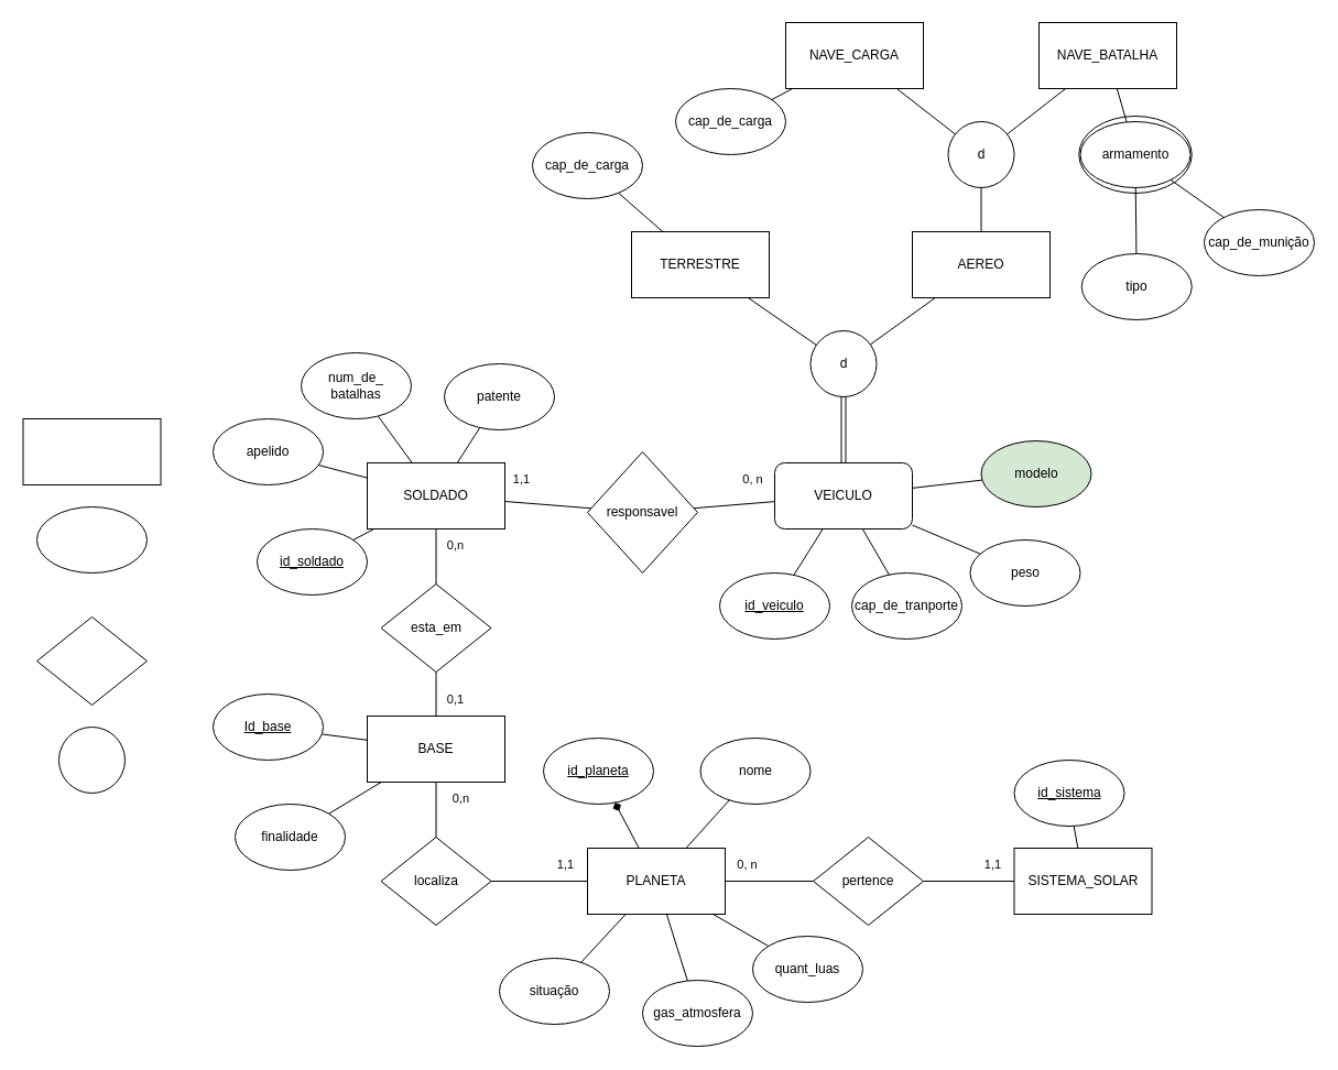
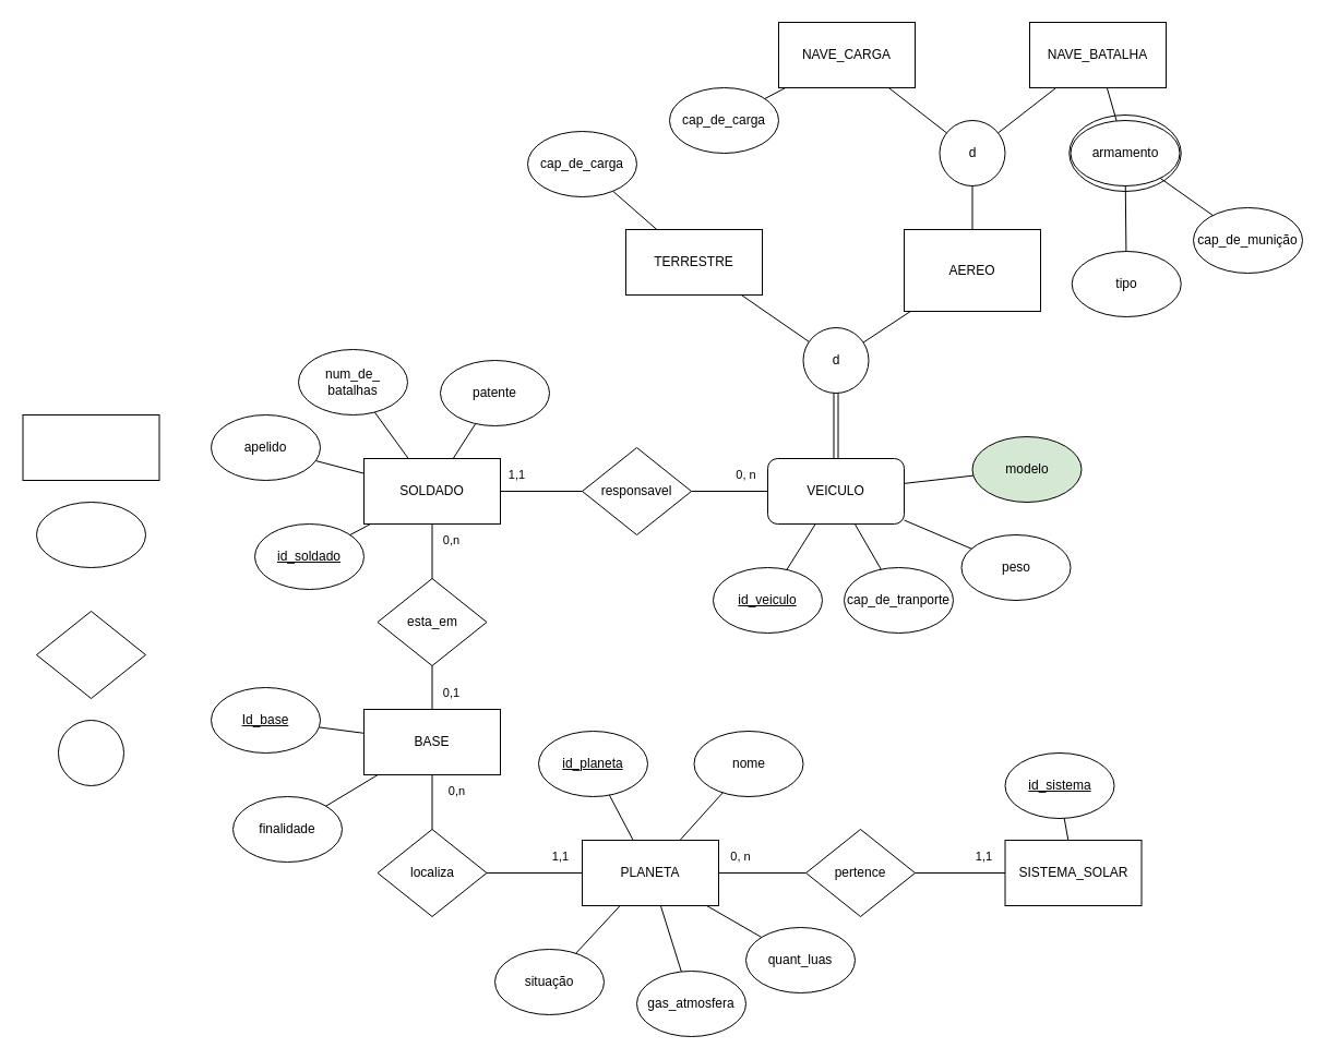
  <mxCell id="0" />
  <mxCell id="1" parent="0" />
  <mxCell id="2" value="armamento" style="ellipse;whiteSpace=wrap;html=1;" parent="1" vertex="1"><mxGeometry x="979.25" y="105" width="102.5" height="70" as="geometry" /></mxCell>
  <mxCell id="3" value="" style="ellipse;whiteSpace=wrap;html=1;" parent="1" vertex="1"><mxGeometry x="33" y="460" width="100" height="60" as="geometry" /></mxCell>
  <mxCell id="4" value="" style="rounded=0;whiteSpace=wrap;html=1;" parent="1" vertex="1"><mxGeometry x="20.5" y="380" width="125" height="60" as="geometry" /></mxCell>
  <mxCell id="5" value="" style="rhombus;whiteSpace=wrap;html=1;" parent="1" vertex="1"><mxGeometry x="33" y="560" width="100" height="80" as="geometry" /></mxCell>
  <mxCell id="6" value="SOLDADO" style="rounded=0;whiteSpace=wrap;html=1;" parent="1" vertex="1"><mxGeometry x="333" y="420" width="125" height="60" as="geometry" /></mxCell>
  <mxCell id="7" value="VEICULO" style="whiteSpace=wrap;html=1;rounded=1;" parent="1" vertex="1"><mxGeometry x="703" y="420" width="125" height="60" as="geometry" /></mxCell>
  <mxCell id="8" value="TERRESTRE" style="rounded=0;whiteSpace=wrap;html=1;" parent="1" vertex="1"><mxGeometry x="573" y="210" width="125" height="60" as="geometry" /></mxCell>
- <mxCell id="9" value="AEREO" style="rounded=0;whiteSpace=wrap;html=1;" parent="1" vertex="1"><mxGeometry x="828" y="210" width="125" height="60" as="geometry" /></mxCell>
+ <mxCell id="9" value="AEREO" style="rounded=0;whiteSpace=wrap;html=1;" parent="1" vertex="1"><mxGeometry x="828" y="210" width="125" height="75" as="geometry" /></mxCell>
  <mxCell id="10" value="NAVE_CARGA" style="rounded=0;whiteSpace=wrap;html=1;" parent="1" vertex="1"><mxGeometry x="713" y="20" width="125" height="60" as="geometry" /></mxCell>
  <mxCell id="11" value="NAVE_BATALHA" style="rounded=0;whiteSpace=wrap;html=1;" parent="1" vertex="1"><mxGeometry x="943" y="20" width="125" height="60" as="geometry" /></mxCell>
  <mxCell id="12" value="PLANETA" style="rounded=0;whiteSpace=wrap;html=1;" parent="1" vertex="1"><mxGeometry x="533" y="770" width="125" height="60" as="geometry" /></mxCell>
  <mxCell id="13" value="SISTEMA_SOLAR" style="rounded=0;whiteSpace=wrap;html=1;" parent="1" vertex="1"><mxGeometry x="920.5" y="770" width="125" height="60" as="geometry" /></mxCell>
  <mxCell id="14" value="BASE" style="rounded=0;whiteSpace=wrap;html=1;" parent="1" vertex="1"><mxGeometry x="333" y="650" width="125" height="60" as="geometry" /></mxCell>
- <mxCell id="15" value="responsavel" style="rhombus;whiteSpace=wrap;html=1;" parent="1" vertex="1"><mxGeometry x="533" y="410" width="100" height="110" as="geometry" /></mxCell>
+ <mxCell id="15" value="responsavel" style="rhombus;whiteSpace=wrap;html=1;" parent="1" vertex="1"><mxGeometry x="533" y="410" width="100" height="80" as="geometry" /></mxCell>
  <mxCell id="16" value="" style="ellipse;whiteSpace=wrap;html=1;aspect=fixed;" parent="1" vertex="1"><mxGeometry x="53" y="660" width="60" height="60" as="geometry" /></mxCell>
  <mxCell id="17" value="d" style="ellipse;whiteSpace=wrap;html=1;aspect=fixed;" parent="1" vertex="1"><mxGeometry x="735.5" y="300" width="60" height="60" as="geometry" /></mxCell>
  <mxCell id="18" value="d" style="ellipse;whiteSpace=wrap;html=1;aspect=fixed;" parent="1" vertex="1"><mxGeometry x="860.5" y="110" width="60" height="60" as="geometry" /></mxCell>
  <mxCell id="19" value="" style="endArrow=none;html=1;shape=link;" parent="1" source="17" target="7" edge="1"><mxGeometry width="50" height="50" relative="1" as="geometry"><mxPoint x="523" y="400" as="sourcePoint" /><mxPoint x="573" y="350" as="targetPoint" /></mxGeometry></mxCell>
  <mxCell id="20" value="" style="endArrow=none;html=1;" parent="1" source="15" target="6" edge="1"><mxGeometry width="50" height="50" relative="1" as="geometry"><mxPoint x="983" y="360" as="sourcePoint" /><mxPoint x="983" y="420" as="targetPoint" /></mxGeometry></mxCell>
  <mxCell id="21" value="" style="endArrow=none;html=1;" parent="1" source="15" target="7" edge="1"><mxGeometry width="50" height="50" relative="1" as="geometry"><mxPoint x="993" y="370" as="sourcePoint" /><mxPoint x="993" y="430" as="targetPoint" /></mxGeometry></mxCell>
  <mxCell id="22" value="" style="endArrow=none;html=1;" parent="1" source="9" target="17" edge="1"><mxGeometry width="50" height="50" relative="1" as="geometry"><mxPoint x="643" y="460" as="sourcePoint" /><mxPoint x="713" y="460" as="targetPoint" /></mxGeometry></mxCell>
  <mxCell id="23" value="" style="endArrow=none;html=1;" parent="1" source="8" target="17" edge="1"><mxGeometry width="50" height="50" relative="1" as="geometry"><mxPoint x="653" y="470" as="sourcePoint" /><mxPoint x="723" y="470" as="targetPoint" /></mxGeometry></mxCell>
  <mxCell id="24" value="" style="endArrow=none;html=1;" parent="1" source="18" target="11" edge="1"><mxGeometry width="50" height="50" relative="1" as="geometry"><mxPoint x="858.833" y="280" as="sourcePoint" /><mxPoint x="799.846" y="322.471" as="targetPoint" /></mxGeometry></mxCell>
  <mxCell id="25" value="" style="endArrow=none;html=1;" parent="1" source="18" target="10" edge="1"><mxGeometry width="50" height="50" relative="1" as="geometry"><mxPoint x="868.833" y="290" as="sourcePoint" /><mxPoint x="809.846" y="332.471" as="targetPoint" /></mxGeometry></mxCell>
  <mxCell id="26" value="" style="endArrow=none;html=1;" parent="1" source="9" target="18" edge="1"><mxGeometry width="50" height="50" relative="1" as="geometry"><mxPoint x="878.833" y="300" as="sourcePoint" /><mxPoint x="819.846" y="342.471" as="targetPoint" /></mxGeometry></mxCell>
  <mxCell id="27" value="1,1" style="text;html=1;align=center;verticalAlign=middle;resizable=0;points=[];autosize=1;strokeColor=none;fillColor=none;fontSize=11;fontFamily=Helvetica;fontColor=default;" parent="1" vertex="1"><mxGeometry x="453" y="420" width="40" height="30" as="geometry" /></mxCell>
  <mxCell id="28" value="0, n" style="text;html=1;align=center;verticalAlign=middle;resizable=0;points=[];autosize=1;strokeColor=none;fillColor=none;fontSize=11;fontFamily=Helvetica;fontColor=default;" parent="1" vertex="1"><mxGeometry x="663" y="420" width="40" height="30" as="geometry" /></mxCell>
  <mxCell id="29" value="pertence" style="rhombus;whiteSpace=wrap;html=1;" parent="1" vertex="1"><mxGeometry x="738" y="760" width="100" height="80" as="geometry" /></mxCell>
  <mxCell id="30" value="" style="endArrow=none;html=1;" parent="1" source="13" target="29" edge="1"><mxGeometry width="50" height="50" relative="1" as="geometry"><mxPoint x="708" y="680" as="sourcePoint" /><mxPoint x="633" y="680" as="targetPoint" /></mxGeometry></mxCell>
  <mxCell id="31" value="" style="endArrow=none;html=1;" parent="1" source="29" target="12" edge="1"><mxGeometry width="50" height="50" relative="1" as="geometry"><mxPoint x="718" y="690" as="sourcePoint" /><mxPoint x="643" y="690" as="targetPoint" /></mxGeometry></mxCell>
  <mxCell id="32" value="1,1" style="text;html=1;align=center;verticalAlign=middle;resizable=0;points=[];autosize=1;strokeColor=none;fillColor=none;fontSize=11;fontFamily=Helvetica;fontColor=default;" parent="1" vertex="1"><mxGeometry x="880.5" y="770" width="40" height="30" as="geometry" /></mxCell>
  <mxCell id="33" value="0, n" style="text;html=1;align=center;verticalAlign=middle;resizable=0;points=[];autosize=1;strokeColor=none;fillColor=none;fontSize=11;fontFamily=Helvetica;fontColor=default;" parent="1" vertex="1"><mxGeometry x="658" y="770" width="40" height="30" as="geometry" /></mxCell>
  <mxCell id="34" value="localiza" style="rhombus;whiteSpace=wrap;html=1;" parent="1" vertex="1"><mxGeometry x="345.5" y="760" width="100" height="80" as="geometry" /></mxCell>
  <mxCell id="35" value="" style="endArrow=none;html=1;" parent="1" source="12" target="34" edge="1"><mxGeometry width="50" height="50" relative="1" as="geometry"><mxPoint x="748" y="810" as="sourcePoint" /><mxPoint x="668" y="810" as="targetPoint" /></mxGeometry></mxCell>
  <mxCell id="36" value="" style="endArrow=none;html=1;" parent="1" source="34" target="14" edge="1"><mxGeometry width="50" height="50" relative="1" as="geometry"><mxPoint x="605.5" y="780" as="sourcePoint" /><mxPoint x="605.5" y="700" as="targetPoint" /></mxGeometry></mxCell>
  <mxCell id="37" value="esta_em" style="rhombus;whiteSpace=wrap;html=1;" parent="1" vertex="1"><mxGeometry x="345.5" y="530" width="100" height="80" as="geometry" /></mxCell>
  <mxCell id="38" value="" style="endArrow=none;html=1;" parent="1" source="37" target="6" edge="1"><mxGeometry width="50" height="50" relative="1" as="geometry"><mxPoint x="405.5" y="770" as="sourcePoint" /><mxPoint x="405.5" y="730" as="targetPoint" /></mxGeometry></mxCell>
  <mxCell id="39" value="" style="endArrow=none;html=1;" parent="1" source="37" target="14" edge="1"><mxGeometry width="50" height="50" relative="1" as="geometry"><mxPoint x="415.5" y="780" as="sourcePoint" /><mxPoint x="415.5" y="740" as="targetPoint" /></mxGeometry></mxCell>
  <mxCell id="40" value="1,1" style="text;html=1;align=center;verticalAlign=middle;resizable=0;points=[];autosize=1;strokeColor=none;fillColor=none;fontSize=11;fontFamily=Helvetica;fontColor=default;" parent="1" vertex="1"><mxGeometry x="493" y="770" width="40" height="30" as="geometry" /></mxCell>
  <mxCell id="41" value="0,n" style="text;html=1;align=center;verticalAlign=middle;resizable=0;points=[];autosize=1;strokeColor=none;fillColor=none;fontSize=11;fontFamily=Helvetica;fontColor=default;" parent="1" vertex="1"><mxGeometry x="398" y="710" width="40" height="30" as="geometry" /></mxCell>
  <mxCell id="42" value="0,n" style="text;html=1;align=center;verticalAlign=middle;resizable=0;points=[];autosize=1;strokeColor=none;fillColor=none;fontSize=11;fontFamily=Helvetica;fontColor=default;" parent="1" vertex="1"><mxGeometry x="393" y="480" width="40" height="30" as="geometry" /></mxCell>
  <mxCell id="43" value="0,1" style="text;html=1;align=center;verticalAlign=middle;resizable=0;points=[];autosize=1;strokeColor=none;fillColor=none;fontSize=11;fontFamily=Helvetica;fontColor=default;" parent="1" vertex="1"><mxGeometry x="393" y="620" width="40" height="30" as="geometry" /></mxCell>
  <mxCell id="44" value="&lt;u&gt;id_soldado&lt;/u&gt;" style="ellipse;whiteSpace=wrap;html=1;" parent="1" vertex="1"><mxGeometry x="233" y="480" width="100" height="60" as="geometry" /></mxCell>
  <mxCell id="45" value="apelido" style="ellipse;whiteSpace=wrap;html=1;" parent="1" vertex="1"><mxGeometry x="193" y="380" width="100" height="60" as="geometry" /></mxCell>
  <mxCell id="46" value="patente" style="ellipse;whiteSpace=wrap;html=1;" parent="1" vertex="1"><mxGeometry x="403" y="330" width="100" height="60" as="geometry" /></mxCell>
  <mxCell id="47" value="num_de_&lt;br&gt;batalhas" style="ellipse;whiteSpace=wrap;html=1;" parent="1" vertex="1"><mxGeometry x="273" y="320" width="100" height="60" as="geometry" /></mxCell>
  <mxCell id="48" value="" style="endArrow=none;html=1;" parent="1" source="6" target="46" edge="1"><mxGeometry width="50" height="50" relative="1" as="geometry"><mxPoint x="543" y="460" as="sourcePoint" /><mxPoint x="468" y="460" as="targetPoint" /></mxGeometry></mxCell>
  <mxCell id="49" value="" style="endArrow=none;html=1;" parent="1" source="6" target="47" edge="1"><mxGeometry width="50" height="50" relative="1" as="geometry"><mxPoint x="553" y="470" as="sourcePoint" /><mxPoint x="478" y="470" as="targetPoint" /></mxGeometry></mxCell>
  <mxCell id="50" value="" style="endArrow=none;html=1;" parent="1" source="6" target="45" edge="1"><mxGeometry width="50" height="50" relative="1" as="geometry"><mxPoint x="563" y="480" as="sourcePoint" /><mxPoint x="488" y="480" as="targetPoint" /></mxGeometry></mxCell>
  <mxCell id="51" value="" style="endArrow=none;html=1;" parent="1" source="6" target="44" edge="1"><mxGeometry width="50" height="50" relative="1" as="geometry"><mxPoint x="573" y="490" as="sourcePoint" /><mxPoint x="498" y="490" as="targetPoint" /></mxGeometry></mxCell>
  <mxCell id="52" value="&lt;u&gt;id_veiculo&lt;/u&gt;" style="ellipse;whiteSpace=wrap;html=1;" parent="1" vertex="1"><mxGeometry x="653" y="520" width="100" height="60" as="geometry" /></mxCell>
  <mxCell id="53" value="cap_de_tranporte" style="ellipse;whiteSpace=wrap;html=1;" parent="1" vertex="1"><mxGeometry x="773" y="520" width="100" height="60" as="geometry" /></mxCell>
  <mxCell id="54" value="peso" style="ellipse;whiteSpace=wrap;html=1;" parent="1" vertex="1"><mxGeometry x="880.5" y="490" width="100" height="60" as="geometry" /></mxCell>
  <mxCell id="55" value="modelo" style="ellipse;whiteSpace=wrap;html=1;fillColor=#d5e8d4;" parent="1" vertex="1"><mxGeometry x="890.5" y="400" width="100" height="60" as="geometry" /></mxCell>
  <mxCell id="56" value="" style="endArrow=none;html=1;" parent="1" source="7" target="55" edge="1"><mxGeometry width="50" height="50" relative="1" as="geometry"><mxPoint x="858.833" y="280" as="sourcePoint" /><mxPoint x="799.846" y="322.471" as="targetPoint" /></mxGeometry></mxCell>
  <mxCell id="57" value="" style="endArrow=none;html=1;" parent="1" source="7" target="54" edge="1"><mxGeometry width="50" height="50" relative="1" as="geometry"><mxPoint x="868.833" y="290" as="sourcePoint" /><mxPoint x="809.846" y="332.471" as="targetPoint" /></mxGeometry></mxCell>
  <mxCell id="58" value="" style="endArrow=none;html=1;" parent="1" source="7" target="53" edge="1"><mxGeometry width="50" height="50" relative="1" as="geometry"><mxPoint x="878.833" y="300" as="sourcePoint" /><mxPoint x="819.846" y="342.471" as="targetPoint" /></mxGeometry></mxCell>
  <mxCell id="59" value="" style="endArrow=none;html=1;" parent="1" source="7" target="52" edge="1"><mxGeometry width="50" height="50" relative="1" as="geometry"><mxPoint x="888.833" y="310" as="sourcePoint" /><mxPoint x="829.846" y="352.471" as="targetPoint" /></mxGeometry></mxCell>
  <mxCell id="60" value="cap_de_carga" style="ellipse;whiteSpace=wrap;html=1;" parent="1" vertex="1"><mxGeometry x="483" y="120" width="100" height="60" as="geometry" /></mxCell>
  <mxCell id="61" value="" style="endArrow=none;html=1;" parent="1" source="60" target="8" edge="1"><mxGeometry width="50" height="50" relative="1" as="geometry"><mxPoint x="688.833" y="280" as="sourcePoint" /><mxPoint x="750.834" y="322.924" as="targetPoint" /></mxGeometry></mxCell>
  <mxCell id="62" value="cap_de_carga" style="ellipse;whiteSpace=wrap;html=1;" parent="1" vertex="1"><mxGeometry x="613" y="80" width="100" height="60" as="geometry" /></mxCell>
  <mxCell id="63" value="" style="endArrow=none;html=1;" parent="1" source="62" target="10" edge="1"><mxGeometry width="50" height="50" relative="1" as="geometry"><mxPoint x="571.116" y="184.808" as="sourcePoint" /><mxPoint x="611.333" y="220" as="targetPoint" /></mxGeometry></mxCell>
  <mxCell id="64" value="armamento" style="ellipse;whiteSpace=wrap;html=1;" parent="1" vertex="1"><mxGeometry x="980.5" y="110" width="100" height="60" as="geometry" /></mxCell>
  <mxCell id="65" value="tipo" style="ellipse;whiteSpace=wrap;html=1;" parent="1" vertex="1"><mxGeometry x="981.75" y="230" width="100" height="60" as="geometry" /></mxCell>
  <mxCell id="66" value="cap_de_munição" style="ellipse;whiteSpace=wrap;html=1;" parent="1" vertex="1"><mxGeometry x="1093" y="190" width="100" height="60" as="geometry" /></mxCell>
  <mxCell id="67" value="" style="endArrow=none;html=1;" parent="1" source="64" target="11" edge="1"><mxGeometry width="50" height="50" relative="1" as="geometry"><mxPoint x="924.046" y="131.411" as="sourcePoint" /><mxPoint x="977.167" y="90" as="targetPoint" /></mxGeometry></mxCell>
  <mxCell id="68" value="" style="endArrow=none;html=1;" parent="1" source="64" target="66" edge="1"><mxGeometry width="50" height="50" relative="1" as="geometry"><mxPoint x="934.046" y="141.411" as="sourcePoint" /><mxPoint x="987.167" y="100" as="targetPoint" /></mxGeometry></mxCell>
  <mxCell id="69" value="" style="endArrow=none;html=1;" parent="1" source="65" target="64" edge="1"><mxGeometry width="50" height="50" relative="1" as="geometry"><mxPoint x="944.046" y="151.411" as="sourcePoint" /><mxPoint x="997.167" y="110" as="targetPoint" /></mxGeometry></mxCell>
  <mxCell id="70" value="&lt;u&gt;id_sistema&lt;/u&gt;" style="ellipse;whiteSpace=wrap;html=1;" parent="1" vertex="1"><mxGeometry x="920.5" y="690" width="100" height="60" as="geometry" /></mxCell>
  <mxCell id="71" value="" style="endArrow=none;html=1;" parent="1" source="70" target="13" edge="1"><mxGeometry width="50" height="50" relative="1" as="geometry"><mxPoint x="792.809" y="490" as="sourcePoint" /><mxPoint x="816.82" y="531.614" as="targetPoint" /></mxGeometry></mxCell>
  <mxCell id="72" value="&lt;u&gt;id_planeta&lt;/u&gt;" style="ellipse;whiteSpace=wrap;html=1;" parent="1" vertex="1"><mxGeometry x="493" y="670" width="100" height="60" as="geometry" /></mxCell>
  <mxCell id="73" value="gas_atmosfera" style="ellipse;whiteSpace=wrap;html=1;" parent="1" vertex="1"><mxGeometry x="583" y="890" width="100" height="60" as="geometry" /></mxCell>
  <mxCell id="74" value="quant_luas" style="ellipse;whiteSpace=wrap;html=1;" parent="1" vertex="1"><mxGeometry x="683" y="850" width="100" height="60" as="geometry" /></mxCell>
  <mxCell id="75" value="nome" style="ellipse;whiteSpace=wrap;html=1;" parent="1" vertex="1"><mxGeometry x="635.5" y="670" width="100" height="60" as="geometry" /></mxCell>
  <mxCell id="76" value="situação" style="ellipse;whiteSpace=wrap;html=1;" parent="1" vertex="1"><mxGeometry x="453" y="870" width="100" height="60" as="geometry" /></mxCell>
  <mxCell id="77" value="" style="endArrow=none;html=1;" parent="1" source="12" target="76" edge="1"><mxGeometry width="50" height="50" relative="1" as="geometry"><mxPoint x="543" y="810" as="sourcePoint" /><mxPoint x="455.5" y="810" as="targetPoint" /></mxGeometry></mxCell>
- <mxCell id="78" value="" style="endArrow=diamond;html=1;" parent="1" source="12" target="72" edge="1"><mxGeometry width="50" height="50" relative="1" as="geometry"><mxPoint x="553" y="820" as="sourcePoint" /><mxPoint x="465.5" y="820" as="targetPoint" /></mxGeometry></mxCell>
+ <mxCell id="78" value="" style="endArrow=none;html=1;" parent="1" source="12" target="72" edge="1"><mxGeometry width="50" height="50" relative="1" as="geometry"><mxPoint x="553" y="820" as="sourcePoint" /><mxPoint x="465.5" y="820" as="targetPoint" /></mxGeometry></mxCell>
  <mxCell id="79" value="" style="endArrow=none;html=1;" parent="1" source="75" target="12" edge="1"><mxGeometry width="50" height="50" relative="1" as="geometry"><mxPoint x="563" y="830" as="sourcePoint" /><mxPoint x="475.5" y="830" as="targetPoint" /></mxGeometry></mxCell>
  <mxCell id="80" value="" style="endArrow=none;html=1;" parent="1" source="73" target="12" edge="1"><mxGeometry width="50" height="50" relative="1" as="geometry"><mxPoint x="573" y="840" as="sourcePoint" /><mxPoint x="485.5" y="840" as="targetPoint" /></mxGeometry></mxCell>
  <mxCell id="81" value="" style="endArrow=none;html=1;" parent="1" source="74" target="12" edge="1"><mxGeometry width="50" height="50" relative="1" as="geometry"><mxPoint x="583" y="850" as="sourcePoint" /><mxPoint x="495.5" y="850" as="targetPoint" /></mxGeometry></mxCell>
  <mxCell id="82" value="&lt;u&gt;Id_base&lt;/u&gt;" style="ellipse;whiteSpace=wrap;html=1;" parent="1" vertex="1"><mxGeometry x="193" y="630" width="100" height="60" as="geometry" /></mxCell>
  <mxCell id="83" value="finalidade" style="ellipse;whiteSpace=wrap;html=1;" parent="1" vertex="1"><mxGeometry x="213" y="730" width="100" height="60" as="geometry" /></mxCell>
  <mxCell id="84" value="" style="endArrow=none;html=1;" parent="1" source="14" target="82" edge="1"><mxGeometry width="50" height="50" relative="1" as="geometry"><mxPoint x="589.69" y="780" as="sourcePoint" /><mxPoint x="567.892" y="738.638" as="targetPoint" /></mxGeometry></mxCell>
  <mxCell id="85" value="" style="endArrow=none;html=1;" parent="1" source="14" target="83" edge="1"><mxGeometry width="50" height="50" relative="1" as="geometry"><mxPoint x="599.69" y="790" as="sourcePoint" /><mxPoint x="577.892" y="748.638" as="targetPoint" /></mxGeometry></mxCell>
